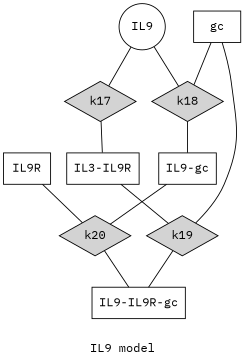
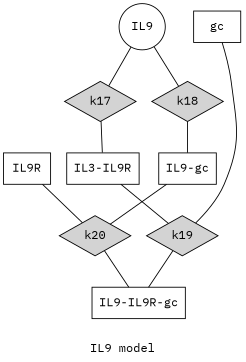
  digraph {
    fontname="IBM Plex Mono"
    label="IL9 model"
    node [fontname="IBM Plex Mono" shape=box]
    edge [dir=none fontname="IBM Plex Mono" weight=1]
    IL9 [shape=circle]
    k17 [height=.1 shape=diamond style=filled width=.1]
    k18 [height=.1 shape=diamond style=filled width=.1]
    n4 [label="IL3-IL9R"]
    "IL9-gc"
    k20 [height=.1 shape=diamond style=filled width=.1]
    IL9R
    "IL9-IL9R-gc"
    gc
    k19 [height=.1 shape=diamond style=filled width=.1]
    IL9 -> k17
    IL9 -> k18
    k17 -> n4 [weight=2]
    k18 -> "IL9-gc" [weight=2]
    n4 -> k19
    "IL9-gc" -> k20
    k20 -> "IL9-IL9R-gc" [weight=2]
    IL9R -> k20
-   gc -> k18
    gc -> k19
    k19 -> "IL9-IL9R-gc" [weight=2]
  }
